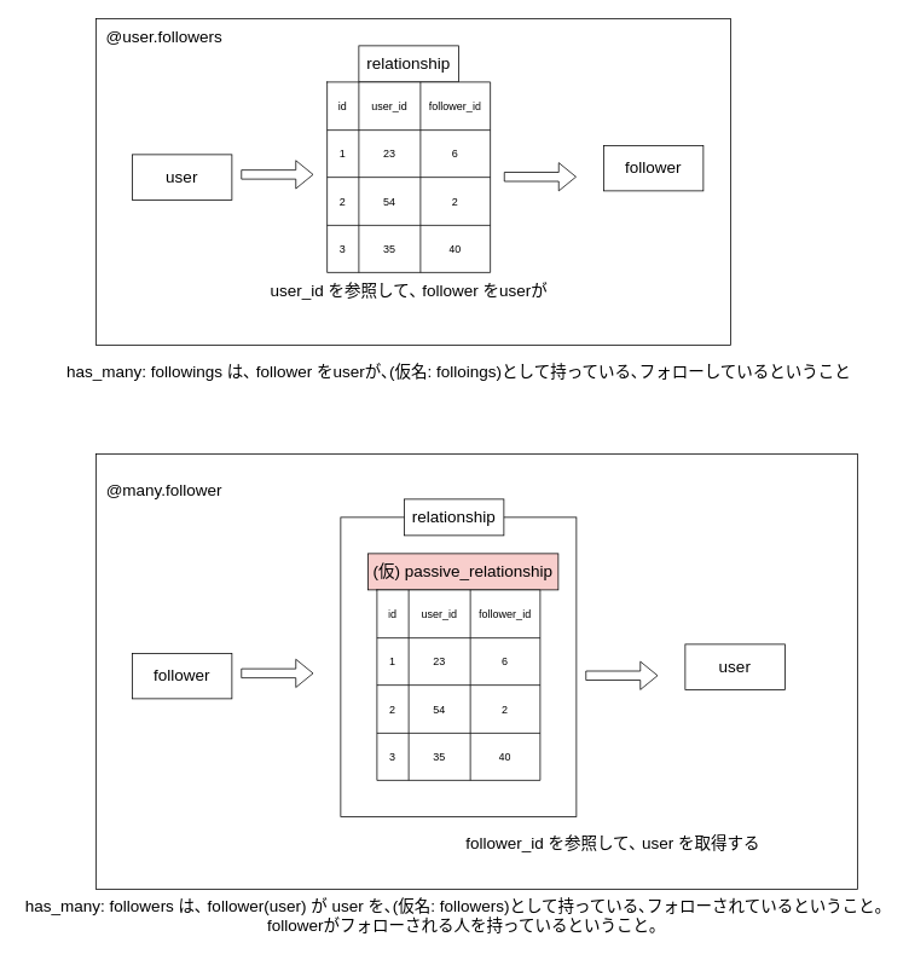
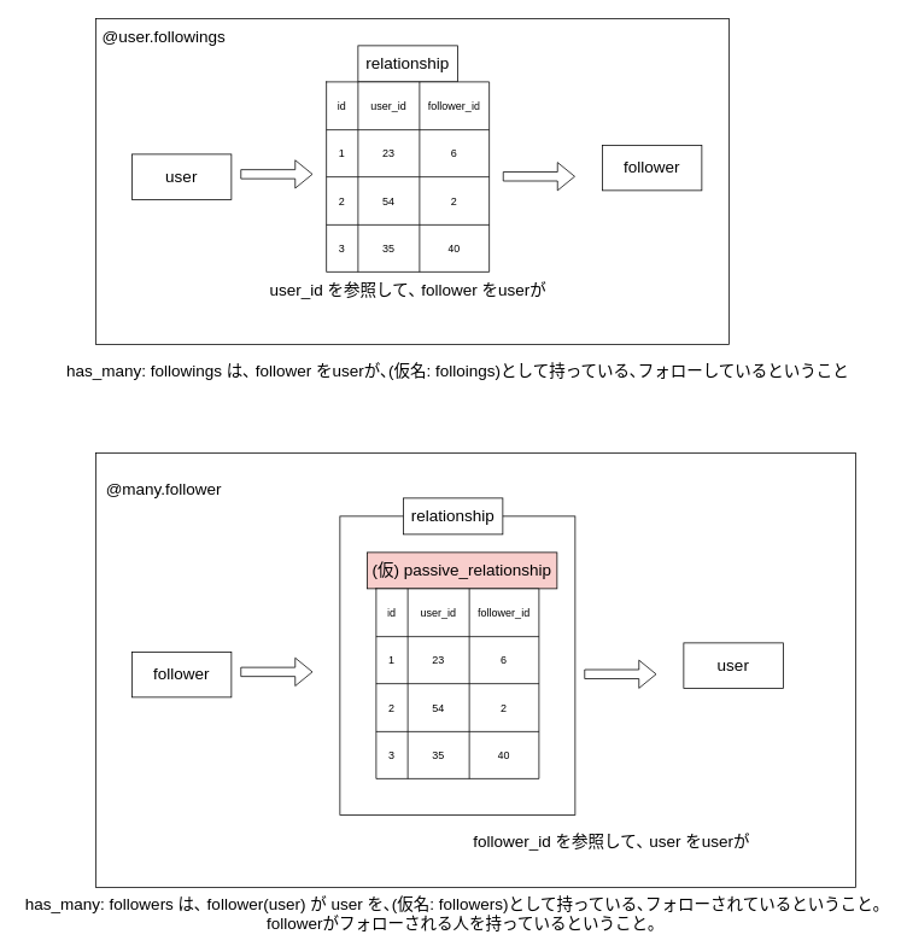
  <mxCell id="0" />
  <mxCell id="1" parent="0" />
  <mxCell id="2" value="" style="whiteSpace=wrap;html=1;" vertex="1" parent="1"><mxGeometry x="105" y="500" width="840" height="480" as="geometry" /></mxCell>
  <mxCell id="3" value="" style="whiteSpace=wrap;html=1;" vertex="1" parent="1"><mxGeometry x="375" y="570" width="260" height="330" as="geometry" /></mxCell>
  <mxCell id="4" value="" style="whiteSpace=wrap;html=1;" vertex="1" parent="1"><mxGeometry x="105" y="20" width="700" height="360" as="geometry" /></mxCell>
  <mxCell id="5" value="&lt;font style=&quot;font-size: 18px&quot;&gt;user&lt;/font&gt;" style="whiteSpace=wrap;html=1;" vertex="1" parent="1"><mxGeometry x="145" y="170" width="110" height="50" as="geometry" /></mxCell>
  <mxCell id="6" value="&lt;span style=&quot;font-size: 18px&quot;&gt;relationship&lt;/span&gt;" style="whiteSpace=wrap;html=1;" vertex="1" parent="1"><mxGeometry x="395" y="50" width="110" height="40" as="geometry" /></mxCell>
  <mxCell id="7" value="" style="shape=table;html=1;whiteSpace=wrap;startSize=0;container=1;collapsible=0;childLayout=tableLayout;" vertex="1" parent="1"><mxGeometry x="360" y="90" width="180" height="210" as="geometry" /></mxCell>
  <mxCell id="8" value="" style="shape=partialRectangle;html=1;whiteSpace=wrap;collapsible=0;dropTarget=0;pointerEvents=0;fillColor=none;top=0;left=0;bottom=0;right=0;points=[[0,0.5],[1,0.5]];portConstraint=eastwest;" vertex="1" parent="7"><mxGeometry width="180" height="53" as="geometry" /></mxCell>
  <mxCell id="9" value="id" style="shape=partialRectangle;html=1;whiteSpace=wrap;connectable=0;overflow=hidden;fillColor=none;top=0;left=0;bottom=0;right=0;" vertex="1" parent="8"><mxGeometry width="35" height="53" as="geometry" /></mxCell>
  <mxCell id="10" value="user_id" style="shape=partialRectangle;html=1;whiteSpace=wrap;connectable=0;overflow=hidden;fillColor=none;top=0;left=0;bottom=0;right=0;" vertex="1" parent="8"><mxGeometry x="35" width="68" height="53" as="geometry" /></mxCell>
  <mxCell id="11" value="follower_id" style="shape=partialRectangle;html=1;whiteSpace=wrap;connectable=0;overflow=hidden;fillColor=none;top=0;left=0;bottom=0;right=0;" vertex="1" parent="8"><mxGeometry x="103" width="77" height="53" as="geometry" /></mxCell>
  <mxCell id="12" value="" style="shape=partialRectangle;html=1;whiteSpace=wrap;collapsible=0;dropTarget=0;pointerEvents=0;fillColor=none;top=0;left=0;bottom=0;right=0;points=[[0,0.5],[1,0.5]];portConstraint=eastwest;" vertex="1" parent="7"><mxGeometry y="53" width="180" height="52" as="geometry" /></mxCell>
  <mxCell id="13" value="1" style="shape=partialRectangle;html=1;whiteSpace=wrap;connectable=0;overflow=hidden;fillColor=none;top=0;left=0;bottom=0;right=0;" vertex="1" parent="12"><mxGeometry width="35" height="52" as="geometry" /></mxCell>
  <mxCell id="14" value="23" style="shape=partialRectangle;html=1;whiteSpace=wrap;connectable=0;overflow=hidden;fillColor=none;top=0;left=0;bottom=0;right=0;" vertex="1" parent="12"><mxGeometry x="35" width="68" height="52" as="geometry" /></mxCell>
  <mxCell id="15" value="6" style="shape=partialRectangle;html=1;whiteSpace=wrap;connectable=0;overflow=hidden;fillColor=none;top=0;left=0;bottom=0;right=0;" vertex="1" parent="12"><mxGeometry x="103" width="77" height="52" as="geometry" /></mxCell>
  <mxCell id="16" value="" style="shape=partialRectangle;html=1;whiteSpace=wrap;collapsible=0;dropTarget=0;pointerEvents=0;fillColor=none;top=0;left=0;bottom=0;right=0;points=[[0,0.5],[1,0.5]];portConstraint=eastwest;" vertex="1" parent="7"><mxGeometry y="105" width="180" height="53" as="geometry" /></mxCell>
  <mxCell id="17" value="2" style="shape=partialRectangle;html=1;whiteSpace=wrap;connectable=0;overflow=hidden;fillColor=none;top=0;left=0;bottom=0;right=0;" vertex="1" parent="16"><mxGeometry width="35" height="53" as="geometry" /></mxCell>
  <mxCell id="18" value="54" style="shape=partialRectangle;html=1;whiteSpace=wrap;connectable=0;overflow=hidden;fillColor=none;top=0;left=0;bottom=0;right=0;" vertex="1" parent="16"><mxGeometry x="35" width="68" height="53" as="geometry" /></mxCell>
  <mxCell id="19" value="2" style="shape=partialRectangle;html=1;whiteSpace=wrap;connectable=0;overflow=hidden;fillColor=none;top=0;left=0;bottom=0;right=0;" vertex="1" parent="16"><mxGeometry x="103" width="77" height="53" as="geometry" /></mxCell>
  <mxCell id="20" value="" style="shape=partialRectangle;html=1;whiteSpace=wrap;collapsible=0;dropTarget=0;pointerEvents=0;fillColor=none;top=0;left=0;bottom=0;right=0;points=[[0,0.5],[1,0.5]];portConstraint=eastwest;" vertex="1" parent="7"><mxGeometry y="158" width="180" height="52" as="geometry" /></mxCell>
  <mxCell id="21" value="3" style="shape=partialRectangle;html=1;whiteSpace=wrap;connectable=0;overflow=hidden;fillColor=none;top=0;left=0;bottom=0;right=0;" vertex="1" parent="20"><mxGeometry width="35" height="52" as="geometry" /></mxCell>
  <mxCell id="22" value="35" style="shape=partialRectangle;html=1;whiteSpace=wrap;connectable=0;overflow=hidden;fillColor=none;top=0;left=0;bottom=0;right=0;" vertex="1" parent="20"><mxGeometry x="35" width="68" height="52" as="geometry" /></mxCell>
  <mxCell id="23" value="40" style="shape=partialRectangle;html=1;whiteSpace=wrap;connectable=0;overflow=hidden;fillColor=none;top=0;left=0;bottom=0;right=0;" vertex="1" parent="20"><mxGeometry x="103" width="77" height="52" as="geometry" /></mxCell>
  <mxCell id="24" value="&lt;font style=&quot;font-size: 18px&quot;&gt;follower&lt;/font&gt;" style="whiteSpace=wrap;html=1;" vertex="1" parent="1"><mxGeometry x="665" y="160" width="110" height="50" as="geometry" /></mxCell>
- <mxCell id="25" value="&lt;font style=&quot;font-size: 18px&quot;&gt;@user.followers&lt;/font&gt;" style="text;html=1;align=center;verticalAlign=middle;resizable=0;points=[];autosize=1;" vertex="1" parent="1"><mxGeometry x="105" y="30" width="150" height="20" as="geometry" /></mxCell>
+ <mxCell id="25" value="&lt;font style=&quot;font-size: 18px&quot;&gt;@user.followings&lt;/font&gt;" style="text;html=1;align=center;verticalAlign=middle;resizable=0;points=[];autosize=1;" vertex="1" parent="1"><mxGeometry x="105" y="30" width="150" height="20" as="geometry" /></mxCell>
  <mxCell id="26" value="&lt;font style=&quot;font-size: 18px&quot;&gt;user_id を参照して､ follower をuserが&lt;/font&gt;" style="text;html=1;align=center;verticalAlign=middle;resizable=0;points=[];autosize=1;" vertex="1" parent="1"><mxGeometry x="280" y="310" width="340" height="20" as="geometry" /></mxCell>
  <mxCell id="27" value="" style="shape=flexArrow;endArrow=classic;html=1;" edge="1" parent="1"><mxGeometry width="50" height="50" relative="1" as="geometry"><mxPoint x="265" y="192" as="sourcePoint" /><mxPoint x="345" y="192" as="targetPoint" /></mxGeometry></mxCell>
  <mxCell id="28" value="" style="shape=flexArrow;endArrow=classic;html=1;" edge="1" parent="1"><mxGeometry width="50" height="50" relative="1" as="geometry"><mxPoint x="555" y="194.5" as="sourcePoint" /><mxPoint x="635" y="194.5" as="targetPoint" /></mxGeometry></mxCell>
  <mxCell id="29" value="&lt;font style=&quot;font-size: 18px&quot;&gt;follower&lt;/font&gt;" style="whiteSpace=wrap;html=1;" vertex="1" parent="1"><mxGeometry x="145" y="720" width="110" height="50" as="geometry" /></mxCell>
  <mxCell id="30" value="&lt;span style=&quot;font-size: 18px&quot;&gt;(仮) passive_relationship&lt;/span&gt;" style="whiteSpace=wrap;html=1;fillColor=#f8cecc;" vertex="1" parent="1"><mxGeometry x="405" y="610" width="210" height="40" as="geometry" /></mxCell>
  <mxCell id="31" value="" style="shape=table;html=1;whiteSpace=wrap;startSize=0;container=1;collapsible=0;childLayout=tableLayout;" vertex="1" parent="1"><mxGeometry x="415" y="650" width="180" height="210" as="geometry" /></mxCell>
  <mxCell id="32" value="" style="shape=partialRectangle;html=1;whiteSpace=wrap;collapsible=0;dropTarget=0;pointerEvents=0;fillColor=none;top=0;left=0;bottom=0;right=0;points=[[0,0.5],[1,0.5]];portConstraint=eastwest;" vertex="1" parent="31"><mxGeometry width="180" height="53" as="geometry" /></mxCell>
  <mxCell id="33" value="id" style="shape=partialRectangle;html=1;whiteSpace=wrap;connectable=0;overflow=hidden;fillColor=none;top=0;left=0;bottom=0;right=0;" vertex="1" parent="32"><mxGeometry width="35" height="53" as="geometry" /></mxCell>
  <mxCell id="34" value="user_id" style="shape=partialRectangle;html=1;whiteSpace=wrap;connectable=0;overflow=hidden;fillColor=none;top=0;left=0;bottom=0;right=0;" vertex="1" parent="32"><mxGeometry x="35" width="68" height="53" as="geometry" /></mxCell>
  <mxCell id="35" value="follower_id" style="shape=partialRectangle;html=1;whiteSpace=wrap;connectable=0;overflow=hidden;fillColor=none;top=0;left=0;bottom=0;right=0;" vertex="1" parent="32"><mxGeometry x="103" width="77" height="53" as="geometry" /></mxCell>
  <mxCell id="36" value="" style="shape=partialRectangle;html=1;whiteSpace=wrap;collapsible=0;dropTarget=0;pointerEvents=0;fillColor=none;top=0;left=0;bottom=0;right=0;points=[[0,0.5],[1,0.5]];portConstraint=eastwest;" vertex="1" parent="31"><mxGeometry y="53" width="180" height="52" as="geometry" /></mxCell>
  <mxCell id="37" value="1" style="shape=partialRectangle;html=1;whiteSpace=wrap;connectable=0;overflow=hidden;fillColor=none;top=0;left=0;bottom=0;right=0;" vertex="1" parent="36"><mxGeometry width="35" height="52" as="geometry" /></mxCell>
  <mxCell id="38" value="23" style="shape=partialRectangle;html=1;whiteSpace=wrap;connectable=0;overflow=hidden;fillColor=none;top=0;left=0;bottom=0;right=0;" vertex="1" parent="36"><mxGeometry x="35" width="68" height="52" as="geometry" /></mxCell>
  <mxCell id="39" value="6" style="shape=partialRectangle;html=1;whiteSpace=wrap;connectable=0;overflow=hidden;fillColor=none;top=0;left=0;bottom=0;right=0;" vertex="1" parent="36"><mxGeometry x="103" width="77" height="52" as="geometry" /></mxCell>
  <mxCell id="40" value="" style="shape=partialRectangle;html=1;whiteSpace=wrap;collapsible=0;dropTarget=0;pointerEvents=0;fillColor=none;top=0;left=0;bottom=0;right=0;points=[[0,0.5],[1,0.5]];portConstraint=eastwest;" vertex="1" parent="31"><mxGeometry y="105" width="180" height="53" as="geometry" /></mxCell>
  <mxCell id="41" value="2" style="shape=partialRectangle;html=1;whiteSpace=wrap;connectable=0;overflow=hidden;fillColor=none;top=0;left=0;bottom=0;right=0;" vertex="1" parent="40"><mxGeometry width="35" height="53" as="geometry" /></mxCell>
  <mxCell id="42" value="54" style="shape=partialRectangle;html=1;whiteSpace=wrap;connectable=0;overflow=hidden;fillColor=none;top=0;left=0;bottom=0;right=0;" vertex="1" parent="40"><mxGeometry x="35" width="68" height="53" as="geometry" /></mxCell>
  <mxCell id="43" value="2" style="shape=partialRectangle;html=1;whiteSpace=wrap;connectable=0;overflow=hidden;fillColor=none;top=0;left=0;bottom=0;right=0;" vertex="1" parent="40"><mxGeometry x="103" width="77" height="53" as="geometry" /></mxCell>
  <mxCell id="44" value="" style="shape=partialRectangle;html=1;whiteSpace=wrap;collapsible=0;dropTarget=0;pointerEvents=0;fillColor=none;top=0;left=0;bottom=0;right=0;points=[[0,0.5],[1,0.5]];portConstraint=eastwest;" vertex="1" parent="31"><mxGeometry y="158" width="180" height="52" as="geometry" /></mxCell>
  <mxCell id="45" value="3" style="shape=partialRectangle;html=1;whiteSpace=wrap;connectable=0;overflow=hidden;fillColor=none;top=0;left=0;bottom=0;right=0;" vertex="1" parent="44"><mxGeometry width="35" height="52" as="geometry" /></mxCell>
  <mxCell id="46" value="35" style="shape=partialRectangle;html=1;whiteSpace=wrap;connectable=0;overflow=hidden;fillColor=none;top=0;left=0;bottom=0;right=0;" vertex="1" parent="44"><mxGeometry x="35" width="68" height="52" as="geometry" /></mxCell>
  <mxCell id="47" value="40" style="shape=partialRectangle;html=1;whiteSpace=wrap;connectable=0;overflow=hidden;fillColor=none;top=0;left=0;bottom=0;right=0;" vertex="1" parent="44"><mxGeometry x="103" width="77" height="52" as="geometry" /></mxCell>
  <mxCell id="48" value="&lt;font style=&quot;font-size: 18px&quot;&gt;user&lt;/font&gt;" style="whiteSpace=wrap;html=1;" vertex="1" parent="1"><mxGeometry x="755" y="710" width="110" height="50" as="geometry" /></mxCell>
  <mxCell id="49" value="&lt;font style=&quot;font-size: 18px&quot;&gt;@many.follower&lt;/font&gt;" style="text;html=1;align=center;verticalAlign=middle;resizable=0;points=[];autosize=1;" vertex="1" parent="1"><mxGeometry x="115" y="530" width="130" height="20" as="geometry" /></mxCell>
- <mxCell id="50" value="&lt;font style=&quot;font-size: 18px&quot;&gt;follower_id を参照して､ user を取得する&lt;/font&gt;" style="text;html=1;align=center;verticalAlign=middle;resizable=0;points=[];autosize=1;" vertex="1" parent="1"><mxGeometry x="505" y="920" width="340" height="20" as="geometry" /></mxCell>
+ <mxCell id="50" value="&lt;font style=&quot;font-size: 18px&quot;&gt;follower_id を参照して､ user をuserが&lt;/font&gt;" style="text;html=1;align=center;verticalAlign=middle;resizable=0;points=[];autosize=1;" vertex="1" parent="1"><mxGeometry x="505" y="920" width="340" height="20" as="geometry" /></mxCell>
  <mxCell id="51" value="" style="shape=flexArrow;endArrow=classic;html=1;" edge="1" parent="1"><mxGeometry width="50" height="50" relative="1" as="geometry"><mxPoint x="265" y="742" as="sourcePoint" /><mxPoint x="345" y="742" as="targetPoint" /></mxGeometry></mxCell>
  <mxCell id="52" value="" style="shape=flexArrow;endArrow=classic;html=1;" edge="1" parent="1"><mxGeometry width="50" height="50" relative="1" as="geometry"><mxPoint x="645" y="744.5" as="sourcePoint" /><mxPoint x="725" y="744.5" as="targetPoint" /></mxGeometry></mxCell>
  <mxCell id="53" value="&lt;span style=&quot;font-size: 18px&quot;&gt;relationship&lt;/span&gt;" style="whiteSpace=wrap;html=1;" vertex="1" parent="1"><mxGeometry x="445" y="550" width="110" height="40" as="geometry" /></mxCell>
  <mxCell id="54" value="&lt;font style=&quot;font-size: 18px&quot;&gt;has_many: followings は､ follower をuserが､(仮名: folloings)として持っている､フォローしているということ&lt;/font&gt;" style="text;html=1;align=center;verticalAlign=middle;resizable=0;points=[];autosize=1;" vertex="1" parent="1"><mxGeometry x="65" y="400" width="880" height="20" as="geometry" /></mxCell>
  <mxCell id="55" value="&lt;font style=&quot;font-size: 18px&quot;&gt;has_many: followers は､ follower(user) が user を､(仮名: followers)として持っている､フォローされているということ｡&lt;br&gt;　followerがフォローされる人を持っているということ｡&lt;/font&gt;" style="text;html=1;align=center;verticalAlign=middle;resizable=0;points=[];autosize=1;" vertex="1" parent="1"><mxGeometry x="20" y="990" width="960" height="40" as="geometry" /></mxCell>
